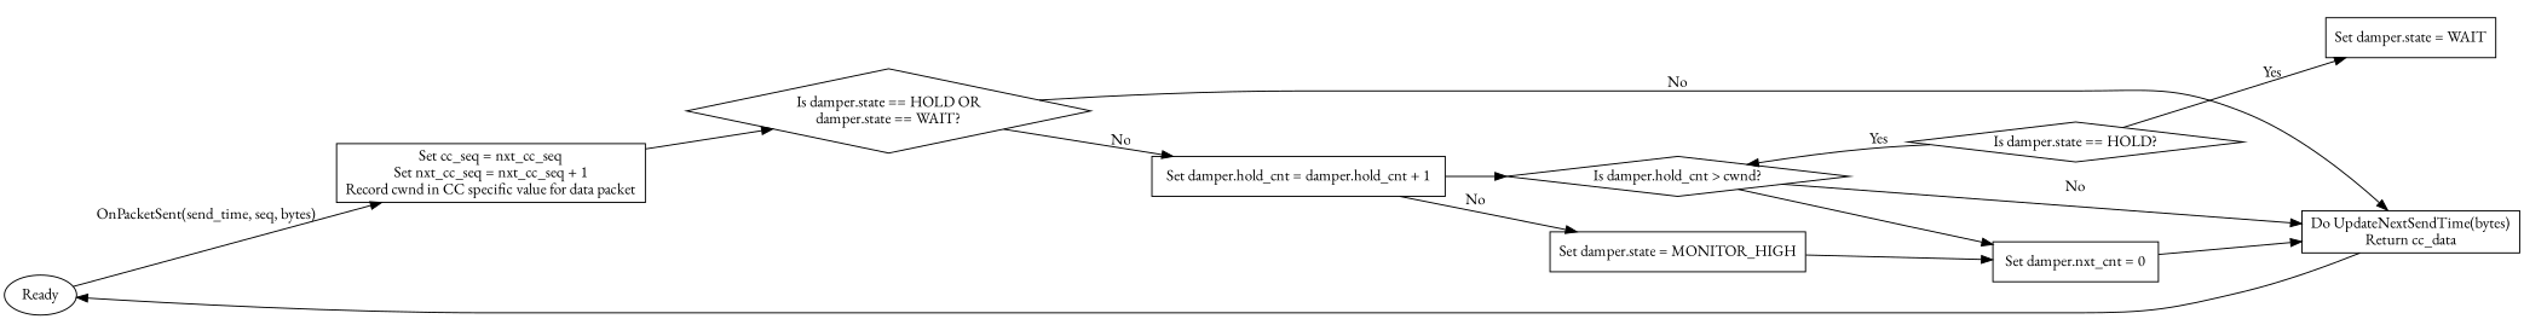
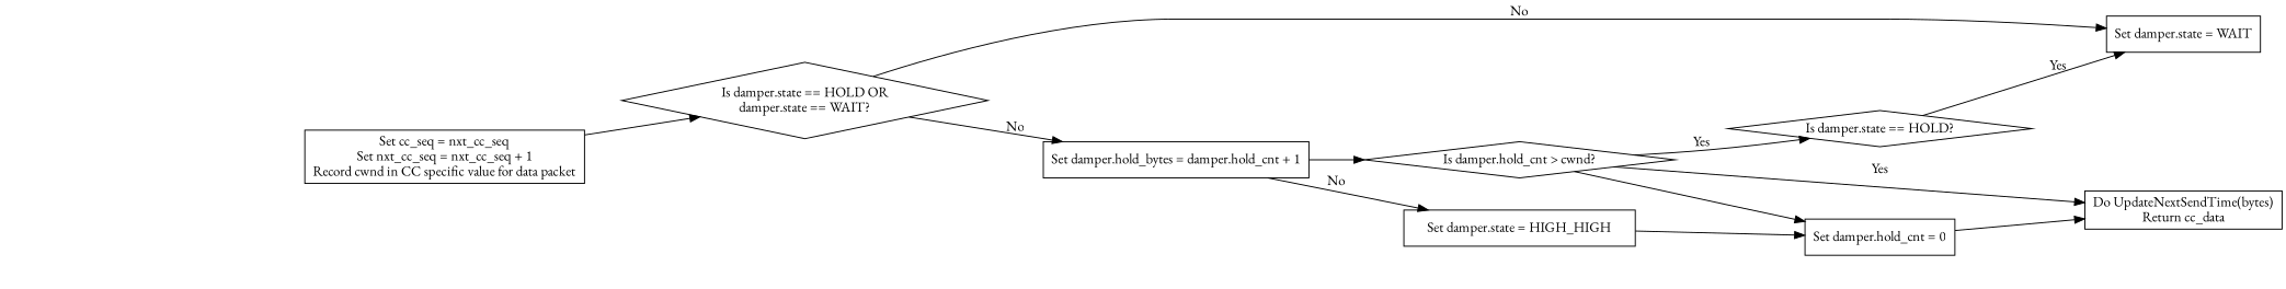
  digraph {
    fontname="EB Garamond"
    rankdir=LR
    node [fontname="EB Garamond" shape=box]
    edge [fontname="EB Garamond"]
-   n1 [label=Ready shape=ellipse]
    n2 [label="Set cc_seq = nxt_cc_seq\nSet nxt_cc_seq = nxt_cc_seq + 1\nRecord cwnd in CC specific value for data packet"]
    n3 [label="Is damper.state == HOLD OR\ndamper.state == WAIT?" shape=diamond]
-   n4 [label="Set damper.hold_cnt = damper.hold_cnt + 1"]
+   n4 [label="Set damper.hold_bytes = damper.hold_cnt + 1"]
    n5 [label="Do UpdateNextSendTime(bytes)\nReturn cc_data"]
    n6 [label="Is damper.hold_cnt > cwnd?" shape=diamond]
-   n7 [label="Set damper.state = MONITOR_HIGH"]
-   n8 [label="Set damper.nxt_cnt = 0"]
+   n7 [label="Set damper.state = HIGH_HIGH"]
+   n8 [label="Set damper.hold_cnt = 0"]
    n9 [label="Is damper.state == HOLD?" shape=diamond]
    n10 [label="Set damper.state = WAIT"]
-   n1 -> n2 [label="OnPacketSent(send_time, seq, bytes)"]
    n2 -> n3
    n3 -> n4 [label=No]
-   n3 -> n5 [label=No]
+   n3 -> n10 [label=No]
    n4 -> n6
    n4 -> n7 [label=No]
-   n5 -> n1
-   n6 -> n5 [label=No]
+   n6 -> n5 [label=Yes]
    n6 -> n8
-   n9 -> n6 [label=Yes]
+   n6 -> n9 [label=Yes]
    n7 -> n8
    n8 -> n5
    n9 -> n10 [label=Yes]
  }
